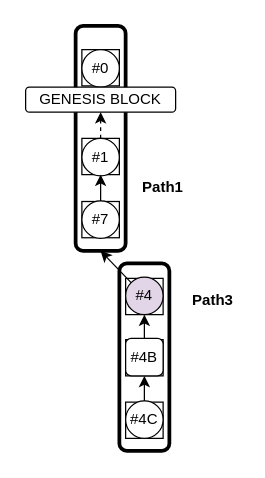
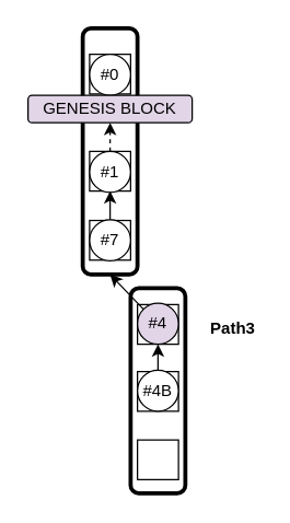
  <mxCell id="0" />
  <mxCell id="1" parent="0" />
  <mxCell id="2" value="" style="rounded=1;whiteSpace=wrap;html=1;fillColor=none;strokeWidth=3;" vertex="1" parent="1"><mxGeometry x="95" y="210" width="40" height="150" as="geometry" /></mxCell>
  <mxCell id="3" value="" style="rounded=1;whiteSpace=wrap;html=1;fillColor=none;strokeWidth=3;" vertex="1" parent="1"><mxGeometry x="60" y="20" width="40" height="180" as="geometry" /></mxCell>
  <mxCell id="4" value="" style="rounded=0;whiteSpace=wrap;html=1;" parent="1" vertex="1"><mxGeometry x="65" y="39" width="30" height="29" as="geometry" /></mxCell>
  <mxCell id="5" value="" style="rounded=0;whiteSpace=wrap;html=1;" parent="1" vertex="1"><mxGeometry x="65" y="160.5" width="30" height="29" as="geometry" /></mxCell>
  <mxCell id="6" value="" style="rounded=0;whiteSpace=wrap;html=1;" parent="1" vertex="1"><mxGeometry x="65" y="110" width="30" height="29" as="geometry" /></mxCell>
  <mxCell id="7" value="#1" style="ellipse;whiteSpace=wrap;html=1;" parent="1" vertex="1"><mxGeometry x="65" y="110" width="30" height="30" as="geometry" /></mxCell>
  <mxCell id="8" value="#7" style="ellipse;whiteSpace=wrap;html=1;" parent="1" vertex="1"><mxGeometry x="65" y="160" width="30" height="30" as="geometry" /></mxCell>
  <mxCell id="9" value="#0" style="ellipse;whiteSpace=wrap;html=1;" parent="1" vertex="1"><mxGeometry x="65" y="39" width="30" height="30" as="geometry" /></mxCell>
- <mxCell id="10" value="GENESIS BLOCK" style="rounded=1;whiteSpace=wrap;html=1;" parent="1" vertex="1"><mxGeometry x="20" y="69" width="120" height="20" as="geometry" /></mxCell>
+ <mxCell id="10" value="GENESIS BLOCK" style="rounded=1;whiteSpace=wrap;html=1;fillColor=#e1d5e7;" parent="1" vertex="1"><mxGeometry x="20" y="69" width="120" height="20" as="geometry" /></mxCell>
  <mxCell id="11" value="" style="endArrow=classic;html=1;exitX=0.5;exitY=0;exitDx=0;exitDy=0;entryX=0.5;entryY=1;entryDx=0;entryDy=0;dashed=1;" parent="1" source="7" target="10" edge="1"><mxGeometry width="50" height="50" relative="1" as="geometry"><mxPoint x="255" y="329" as="sourcePoint" /><mxPoint x="305" y="279" as="targetPoint" /></mxGeometry></mxCell>
  <mxCell id="12" value="" style="endArrow=classic;html=1;exitX=0.5;exitY=0;exitDx=0;exitDy=0;" parent="1" source="8" edge="1"><mxGeometry width="50" height="50" relative="1" as="geometry"><mxPoint x="90" y="120" as="sourcePoint" /><mxPoint x="80" y="139" as="targetPoint" /></mxGeometry></mxCell>
- <mxCell id="13" value="&lt;b&gt;Path1&lt;/b&gt;" style="text;html=1;strokeColor=none;fillColor=none;align=center;verticalAlign=middle;whiteSpace=wrap;rounded=0;" vertex="1" parent="1"><mxGeometry x="110" y="139" width="40" height="20" as="geometry" /></mxCell>
  <mxCell id="14" value="" style="rounded=0;whiteSpace=wrap;html=1;" vertex="1" parent="1"><mxGeometry x="100" y="222" width="30" height="29" as="geometry" /></mxCell>
  <mxCell id="15" value="#4" style="ellipse;whiteSpace=wrap;html=1;fillColor=#e1d5e7;" vertex="1" parent="1"><mxGeometry x="100" y="221" width="30" height="30" as="geometry" /></mxCell>
  <mxCell id="16" value="" style="endArrow=classic;html=1;exitX=0;exitY=0;exitDx=0;exitDy=0;entryX=0.5;entryY=1;entryDx=0;entryDy=0;" edge="1" parent="1" source="15" target="3"><mxGeometry width="50" height="50" relative="1" as="geometry"><mxPoint x="70.607" y="234.393" as="sourcePoint" /><mxPoint x="90" y="200" as="targetPoint" /></mxGeometry></mxCell>
  <mxCell id="17" value="" style="rounded=0;whiteSpace=wrap;html=1;" vertex="1" parent="1"><mxGeometry x="100" y="271" width="30" height="29" as="geometry" /></mxCell>
- <mxCell id="18" value="#4B" style="whiteSpace=wrap;html=1;rounded=1;" vertex="1" parent="1"><mxGeometry x="100" y="270" width="30" height="30" as="geometry" /></mxCell>
+ <mxCell id="18" value="#4B" style="ellipse;whiteSpace=wrap;html=1;" vertex="1" parent="1"><mxGeometry x="100" y="270" width="30" height="30" as="geometry" /></mxCell>
  <mxCell id="19" value="" style="rounded=0;whiteSpace=wrap;html=1;" vertex="1" parent="1"><mxGeometry x="100" y="321" width="30" height="29" as="geometry" /></mxCell>
- <mxCell id="20" value="#4C" style="ellipse;whiteSpace=wrap;html=1;" vertex="1" parent="1"><mxGeometry x="100" y="320" width="30" height="30" as="geometry" /></mxCell>
  <mxCell id="21" value="" style="endArrow=classic;html=1;exitX=0.5;exitY=0;exitDx=0;exitDy=0;entryX=0.5;entryY=1;entryDx=0;entryDy=0;" edge="1" parent="1" source="18" target="15"><mxGeometry width="50" height="50" relative="1" as="geometry"><mxPoint x="60" y="280" as="sourcePoint" /><mxPoint x="60" y="260" as="targetPoint" /></mxGeometry></mxCell>
- <mxCell id="22" value="" style="endArrow=classic;html=1;exitX=0.5;exitY=0;exitDx=0;exitDy=0;entryX=0.5;entryY=1;entryDx=0;entryDy=0;" edge="1" parent="1" source="20" target="18"><mxGeometry width="50" height="50" relative="1" as="geometry"><mxPoint x="125" y="280" as="sourcePoint" /><mxPoint x="125" y="261" as="targetPoint" /></mxGeometry></mxCell>
  <mxCell id="23" value="&lt;b&gt;Path3&lt;/b&gt;" style="text;html=1;strokeColor=none;fillColor=none;align=center;verticalAlign=middle;whiteSpace=wrap;rounded=0;" vertex="1" parent="1"><mxGeometry x="150" y="230" width="40" height="20" as="geometry" /></mxCell>
